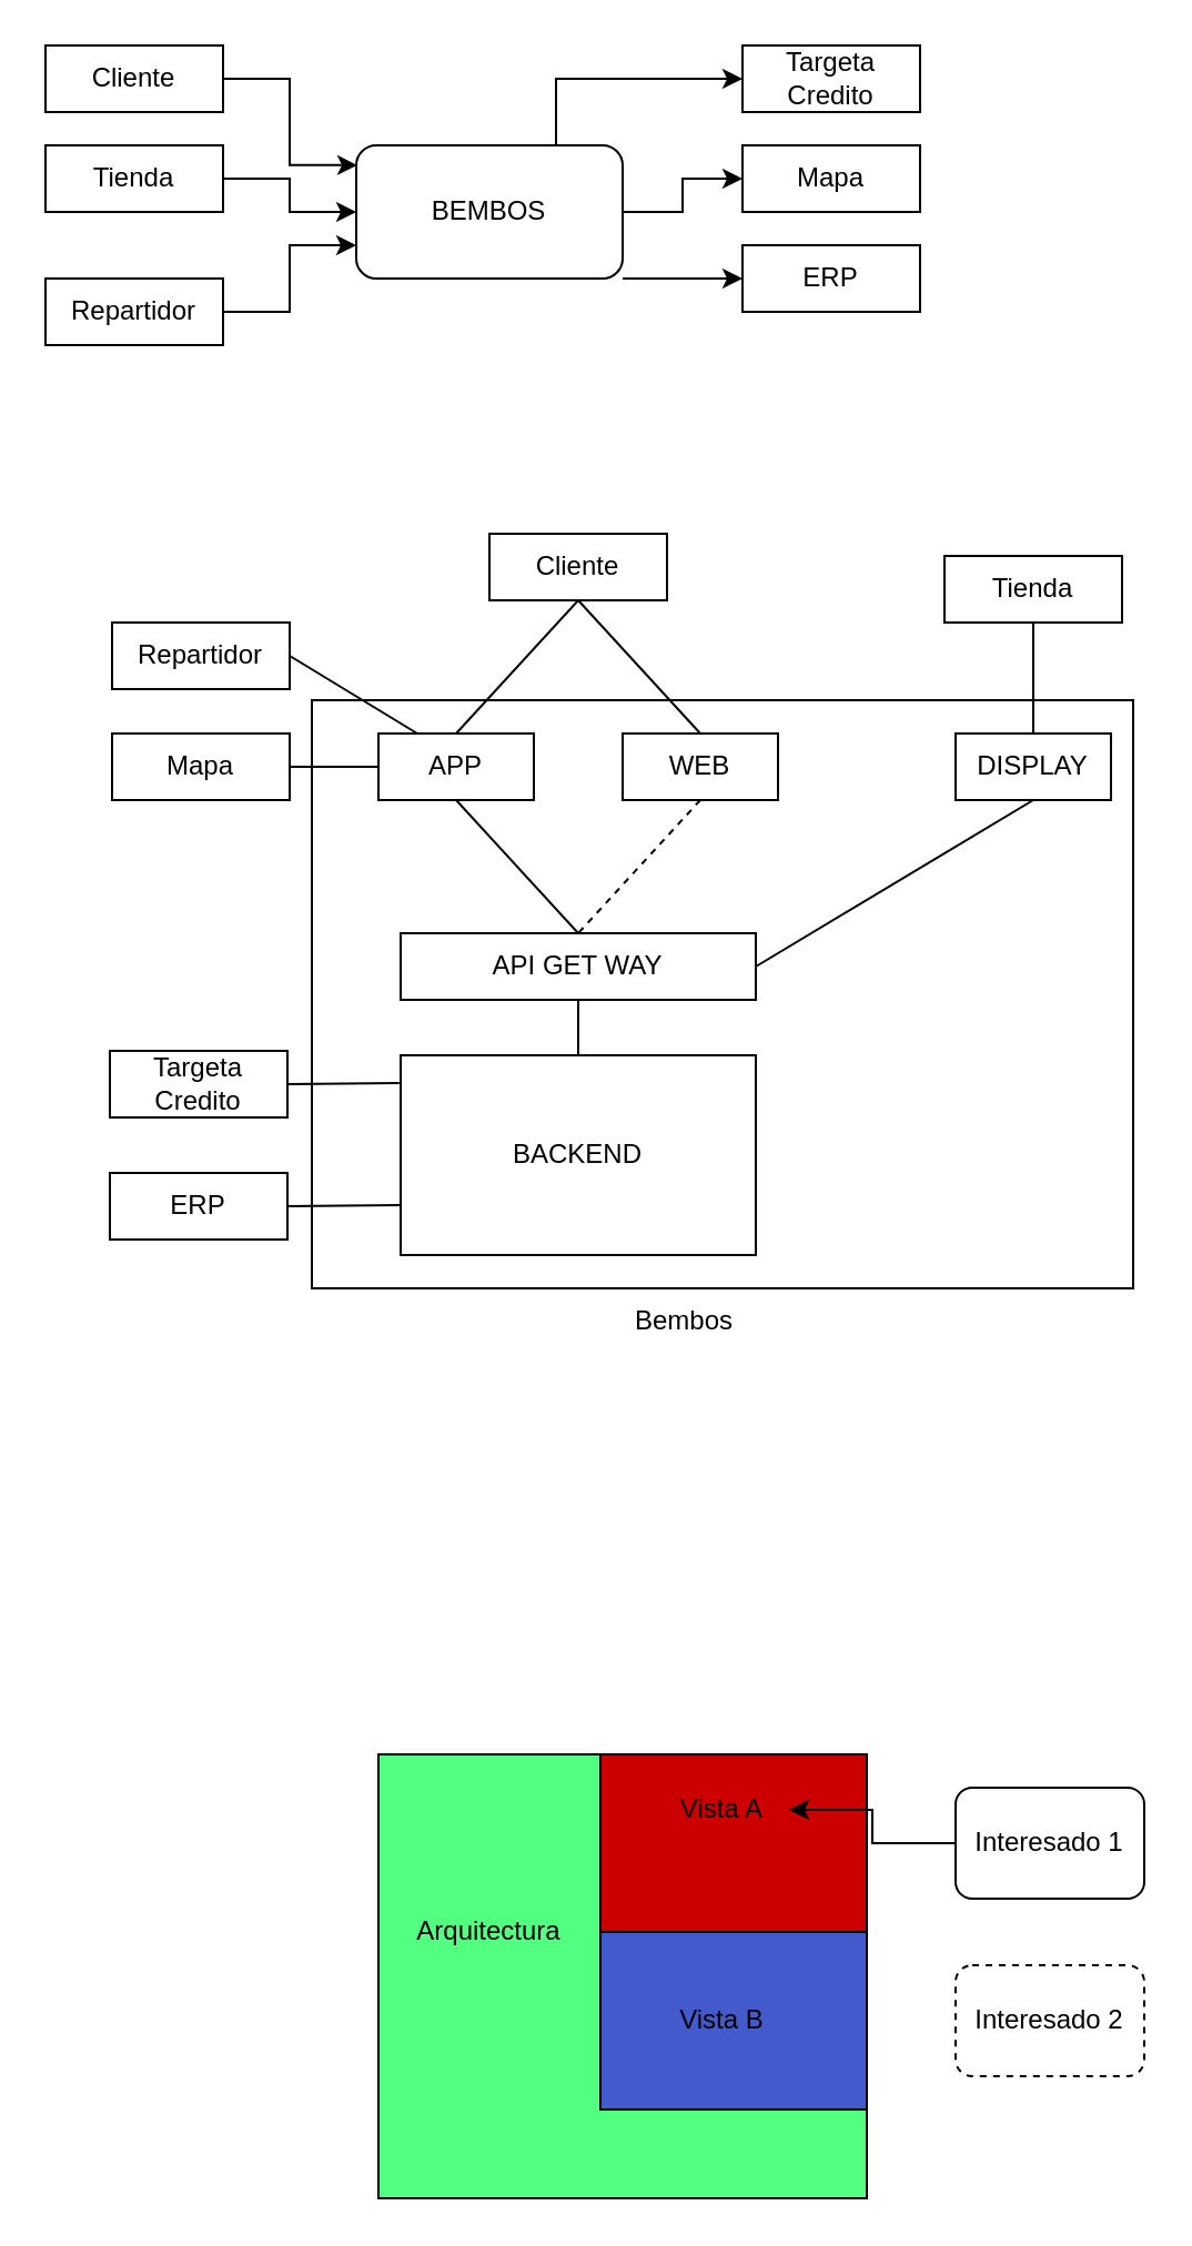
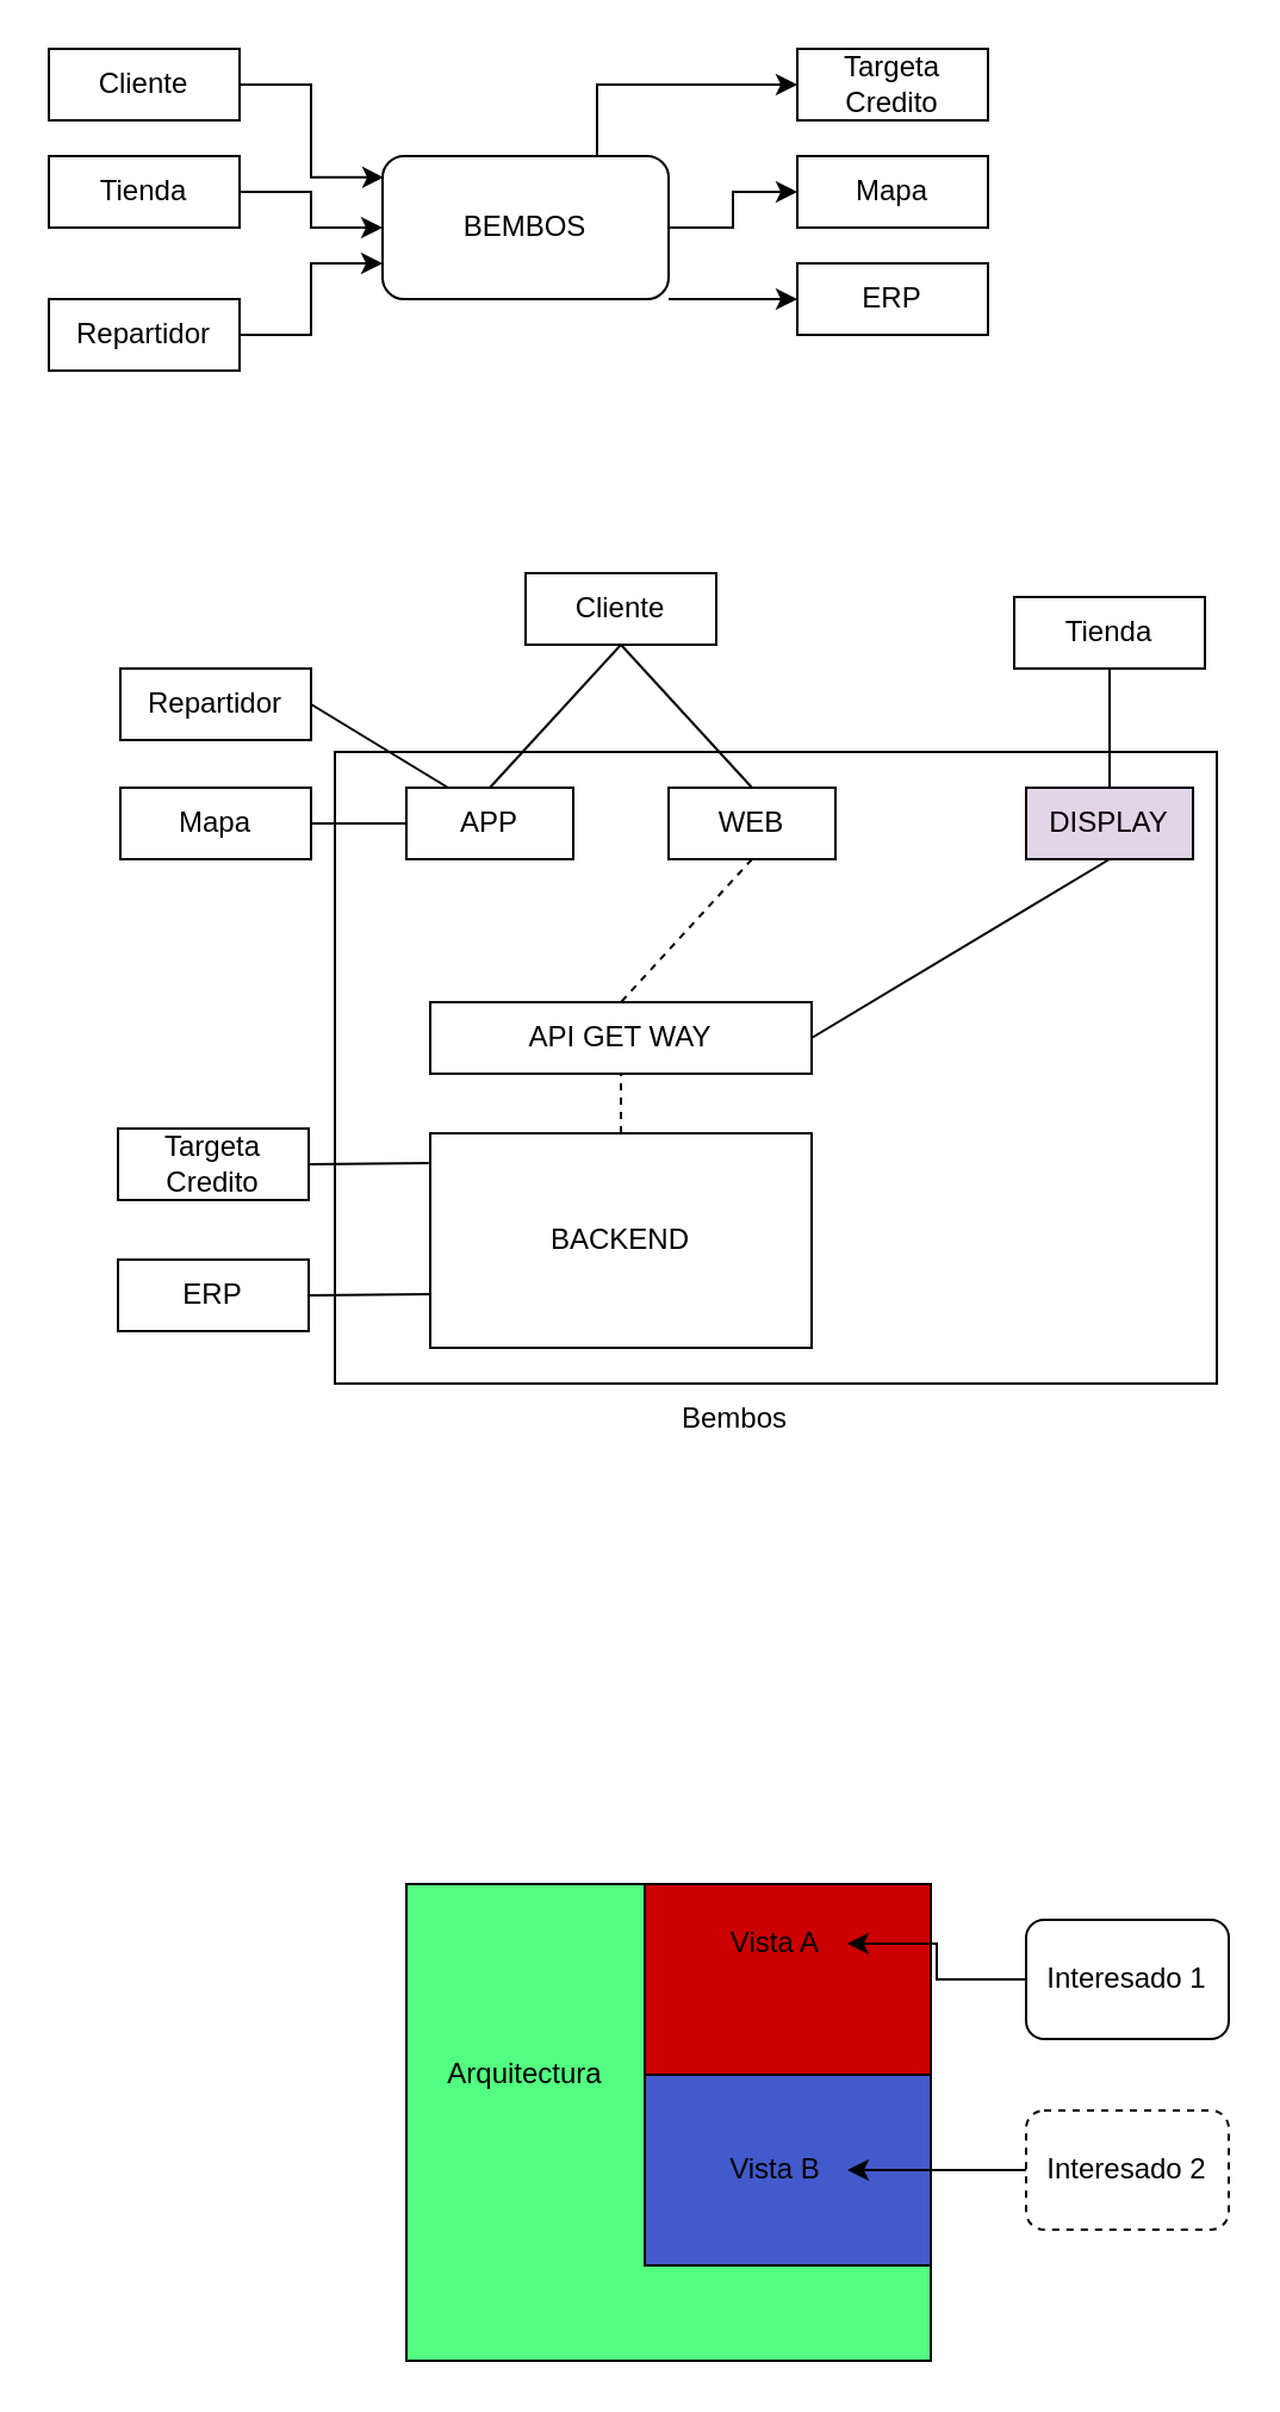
  <mxCell id="0" />
  <mxCell id="1" parent="0" />
  <mxCell id="2" value="Cliente" style="rounded=0;whiteSpace=wrap;html=1;" vertex="1" parent="1"><mxGeometry x="20" y="20" width="80" height="30" as="geometry" /></mxCell>
  <mxCell id="3" style="edgeStyle=orthogonalEdgeStyle;rounded=0;orthogonalLoop=1;jettySize=auto;html=1;exitX=0.75;exitY=0;exitDx=0;exitDy=0;entryX=0;entryY=0.5;entryDx=0;entryDy=0;" edge="1" parent="1" source="6" target="11"><mxGeometry relative="1" as="geometry" /></mxCell>
  <mxCell id="4" style="edgeStyle=orthogonalEdgeStyle;rounded=0;orthogonalLoop=1;jettySize=auto;html=1;entryX=0;entryY=0.5;entryDx=0;entryDy=0;" edge="1" parent="1" source="6" target="12"><mxGeometry relative="1" as="geometry" /></mxCell>
  <mxCell id="5" style="edgeStyle=orthogonalEdgeStyle;rounded=0;orthogonalLoop=1;jettySize=auto;html=1;entryX=0;entryY=0.5;entryDx=0;entryDy=0;" edge="1" parent="1" source="6" target="13"><mxGeometry relative="1" as="geometry"><Array as="points"><mxPoint x="290" y="125" /><mxPoint x="290" y="125" /></Array></mxGeometry></mxCell>
  <mxCell id="6" value="BEMBOS" style="rounded=1;whiteSpace=wrap;html=1;" vertex="1" parent="1"><mxGeometry x="160" y="65" width="120" height="60" as="geometry" /></mxCell>
  <mxCell id="7" style="edgeStyle=orthogonalEdgeStyle;rounded=0;orthogonalLoop=1;jettySize=auto;html=1;entryX=0;entryY=0.5;entryDx=0;entryDy=0;" edge="1" parent="1" source="8" target="6"><mxGeometry relative="1" as="geometry" /></mxCell>
  <mxCell id="8" value="Tienda" style="rounded=0;whiteSpace=wrap;html=1;" vertex="1" parent="1"><mxGeometry x="20" y="65" width="80" height="30" as="geometry" /></mxCell>
  <mxCell id="9" style="edgeStyle=orthogonalEdgeStyle;rounded=0;orthogonalLoop=1;jettySize=auto;html=1;entryX=0;entryY=0.75;entryDx=0;entryDy=0;" edge="1" parent="1" source="10" target="6"><mxGeometry relative="1" as="geometry" /></mxCell>
  <mxCell id="10" value="Repartidor" style="rounded=0;whiteSpace=wrap;html=1;" vertex="1" parent="1"><mxGeometry x="20" y="125" width="80" height="30" as="geometry" /></mxCell>
  <mxCell id="11" value="Targeta Credito" style="rounded=0;whiteSpace=wrap;html=1;" vertex="1" parent="1"><mxGeometry x="334" y="20" width="80" height="30" as="geometry" /></mxCell>
  <mxCell id="12" value="Mapa" style="rounded=0;whiteSpace=wrap;html=1;" vertex="1" parent="1"><mxGeometry x="334" y="65" width="80" height="30" as="geometry" /></mxCell>
  <mxCell id="13" value="ERP" style="rounded=0;whiteSpace=wrap;html=1;" vertex="1" parent="1"><mxGeometry x="334" y="110" width="80" height="30" as="geometry" /></mxCell>
  <mxCell id="14" style="edgeStyle=orthogonalEdgeStyle;rounded=0;orthogonalLoop=1;jettySize=auto;html=1;entryX=0.004;entryY=0.149;entryDx=0;entryDy=0;entryPerimeter=0;" edge="1" parent="1" source="2" target="6"><mxGeometry relative="1" as="geometry" /></mxCell>
  <mxCell id="15" value="" style="rounded=0;whiteSpace=wrap;html=1;" vertex="1" parent="1"><mxGeometry x="140" y="315" width="370" height="265" as="geometry" /></mxCell>
  <mxCell id="16" value="Bembos" style="text;strokeColor=none;fillColor=none;align=left;verticalAlign=middle;spacingLeft=4;spacingRight=4;overflow=hidden;points=[[0,0.5],[1,0.5]];portConstraint=eastwest;rotatable=0;whiteSpace=wrap;html=1;" vertex="1" parent="1"><mxGeometry x="280" y="580" width="80" height="30" as="geometry" /></mxCell>
  <mxCell id="17" value="APP" style="rounded=0;whiteSpace=wrap;html=1;" vertex="1" parent="1"><mxGeometry x="170" y="330" width="70" height="30" as="geometry" /></mxCell>
  <mxCell id="18" value="WEB" style="rounded=0;whiteSpace=wrap;html=1;" vertex="1" parent="1"><mxGeometry x="280" y="330" width="70" height="30" as="geometry" /></mxCell>
  <mxCell id="19" value="BACKEND" style="rounded=0;whiteSpace=wrap;html=1;" vertex="1" parent="1"><mxGeometry x="180" y="475" width="160" height="90" as="geometry" /></mxCell>
  <mxCell id="20" value="API GET WAY" style="rounded=0;whiteSpace=wrap;html=1;" vertex="1" parent="1"><mxGeometry x="180" y="420" width="160" height="30" as="geometry" /></mxCell>
- <mxCell id="21" value="DISPLAY" style="rounded=0;whiteSpace=wrap;html=1;" vertex="1" parent="1"><mxGeometry x="430" y="330" width="70" height="30" as="geometry" /></mxCell>
+ <mxCell id="21" value="DISPLAY" style="rounded=0;whiteSpace=wrap;html=1;fillColor=#e1d5e7;" vertex="1" parent="1"><mxGeometry x="430" y="330" width="70" height="30" as="geometry" /></mxCell>
  <mxCell id="22" value="Tienda" style="rounded=0;whiteSpace=wrap;html=1;" vertex="1" parent="1"><mxGeometry x="425" y="250" width="80" height="30" as="geometry" /></mxCell>
  <mxCell id="23" value="Cliente" style="rounded=0;whiteSpace=wrap;html=1;" vertex="1" parent="1"><mxGeometry x="220" y="240" width="80" height="30" as="geometry" /></mxCell>
  <mxCell id="24" value="Targeta Credito" style="rounded=0;whiteSpace=wrap;html=1;" vertex="1" parent="1"><mxGeometry x="49" y="473" width="80" height="30" as="geometry" /></mxCell>
  <mxCell id="25" value="Mapa" style="rounded=0;whiteSpace=wrap;html=1;" vertex="1" parent="1"><mxGeometry x="50" y="330" width="80" height="30" as="geometry" /></mxCell>
  <mxCell id="26" value="ERP" style="rounded=0;whiteSpace=wrap;html=1;" vertex="1" parent="1"><mxGeometry x="49" y="528" width="80" height="30" as="geometry" /></mxCell>
  <mxCell id="27" value="Repartidor" style="rounded=0;whiteSpace=wrap;html=1;" vertex="1" parent="1"><mxGeometry x="50" y="280" width="80" height="30" as="geometry" /></mxCell>
  <mxCell id="28" value="" style="endArrow=none;html=1;rounded=0;exitX=0.5;exitY=1;exitDx=0;exitDy=0;entryX=0.5;entryY=0;entryDx=0;entryDy=0;" edge="1" parent="1" source="23" target="18"><mxGeometry width="50" height="50" relative="1" as="geometry"><mxPoint x="340" y="290" as="sourcePoint" /><mxPoint x="390" y="240" as="targetPoint" /></mxGeometry></mxCell>
  <mxCell id="29" value="" style="endArrow=none;html=1;rounded=0;exitX=0.5;exitY=1;exitDx=0;exitDy=0;entryX=0.5;entryY=0;entryDx=0;entryDy=0;" edge="1" parent="1" source="23" target="17"><mxGeometry width="50" height="50" relative="1" as="geometry"><mxPoint x="270" y="280" as="sourcePoint" /><mxPoint x="325" y="340" as="targetPoint" /></mxGeometry></mxCell>
  <mxCell id="30" value="" style="endArrow=none;html=1;rounded=0;exitX=1;exitY=0.5;exitDx=0;exitDy=0;entryX=0.25;entryY=0;entryDx=0;entryDy=0;" edge="1" parent="1" source="27" target="17"><mxGeometry width="50" height="50" relative="1" as="geometry"><mxPoint x="280" y="290" as="sourcePoint" /><mxPoint x="335" y="350" as="targetPoint" /></mxGeometry></mxCell>
  <mxCell id="31" value="" style="endArrow=none;html=1;rounded=0;exitX=1;exitY=0.5;exitDx=0;exitDy=0;entryX=0;entryY=0.5;entryDx=0;entryDy=0;" edge="1" parent="1" source="25" target="17"><mxGeometry width="50" height="50" relative="1" as="geometry"><mxPoint x="290" y="300" as="sourcePoint" /><mxPoint x="170" y="345" as="targetPoint" /></mxGeometry></mxCell>
  <mxCell id="32" value="" style="endArrow=none;html=1;rounded=0;exitX=0.5;exitY=1;exitDx=0;exitDy=0;entryX=0.5;entryY=0;entryDx=0;entryDy=0;" edge="1" parent="1" target="21"><mxGeometry width="50" height="50" relative="1" as="geometry"><mxPoint x="465" y="280" as="sourcePoint" /><mxPoint x="520" y="340" as="targetPoint" /></mxGeometry></mxCell>
  <mxCell id="33" value="" style="endArrow=none;html=1;rounded=0;exitX=1;exitY=0.5;exitDx=0;exitDy=0;entryX=0.5;entryY=1;entryDx=0;entryDy=0;" edge="1" parent="1" source="20" target="21"><mxGeometry width="50" height="50" relative="1" as="geometry"><mxPoint x="280" y="290" as="sourcePoint" /><mxPoint x="335" y="350" as="targetPoint" /></mxGeometry></mxCell>
  <mxCell id="34" value="" style="endArrow=none;html=1;rounded=0;exitX=0.5;exitY=1;exitDx=0;exitDy=0;entryX=0.5;entryY=0;entryDx=0;entryDy=0;dashed=1;" edge="1" parent="1" source="18" target="20"><mxGeometry width="50" height="50" relative="1" as="geometry"><mxPoint x="290" y="300" as="sourcePoint" /><mxPoint x="345" y="360" as="targetPoint" /></mxGeometry></mxCell>
- <mxCell id="35" value="" style="endArrow=none;html=1;rounded=0;exitX=0.5;exitY=1;exitDx=0;exitDy=0;entryX=0.5;entryY=0;entryDx=0;entryDy=0;" edge="1" parent="1" source="17" target="20"><mxGeometry width="50" height="50" relative="1" as="geometry"><mxPoint x="325" y="370" as="sourcePoint" /><mxPoint x="270" y="430" as="targetPoint" /></mxGeometry></mxCell>
- <mxCell id="36" value="" style="endArrow=none;html=1;rounded=0;exitX=0.5;exitY=0;exitDx=0;exitDy=0;entryX=0.5;entryY=1;entryDx=0;entryDy=0;" edge="1" parent="1" source="19" target="20"><mxGeometry width="50" height="50" relative="1" as="geometry"><mxPoint x="335" y="380" as="sourcePoint" /><mxPoint x="280" y="440" as="targetPoint" /></mxGeometry></mxCell>
+ <mxCell id="36" value="" style="endArrow=none;html=1;rounded=0;exitX=0.5;exitY=0;exitDx=0;exitDy=0;entryX=0.5;entryY=1;entryDx=0;entryDy=0;dashed=1;" edge="1" parent="1" source="19" target="20"><mxGeometry width="50" height="50" relative="1" as="geometry"><mxPoint x="335" y="380" as="sourcePoint" /><mxPoint x="280" y="440" as="targetPoint" /></mxGeometry></mxCell>
  <mxCell id="37" value="" style="endArrow=none;html=1;rounded=0;exitX=1;exitY=0.5;exitDx=0;exitDy=0;entryX=-0.004;entryY=0.139;entryDx=0;entryDy=0;entryPerimeter=0;" edge="1" parent="1" source="24" target="19"><mxGeometry width="50" height="50" relative="1" as="geometry"><mxPoint x="345" y="390" as="sourcePoint" /><mxPoint x="180" y="498" as="targetPoint" /></mxGeometry></mxCell>
  <mxCell id="38" value="" style="endArrow=none;html=1;rounded=0;exitX=1;exitY=0.5;exitDx=0;exitDy=0;entryX=0;entryY=0.75;entryDx=0;entryDy=0;" edge="1" parent="1" source="26" target="19"><mxGeometry width="50" height="50" relative="1" as="geometry"><mxPoint x="140" y="515" as="sourcePoint" /><mxPoint x="190" y="516" as="targetPoint" /></mxGeometry></mxCell>
  <mxCell id="39" value="" style="rounded=0;whiteSpace=wrap;html=1;fillColor=#52FF80;" vertex="1" parent="1"><mxGeometry x="170" y="790" width="220" height="200" as="geometry" /></mxCell>
  <mxCell id="40" value="" style="rounded=0;whiteSpace=wrap;html=1;fillColor=#CC0000;" vertex="1" parent="1"><mxGeometry x="270" y="790" width="120" height="80" as="geometry" /></mxCell>
  <mxCell id="41" value="" style="rounded=0;whiteSpace=wrap;html=1;fillColor=#435ACC;" vertex="1" parent="1"><mxGeometry x="270" y="870" width="120" height="80" as="geometry" /></mxCell>
  <mxCell id="42" value="Vista A" style="text;html=1;align=center;verticalAlign=middle;whiteSpace=wrap;rounded=0;" vertex="1" parent="1"><mxGeometry x="295" y="800" width="60" height="30" as="geometry" /></mxCell>
  <mxCell id="43" value="Vista B" style="text;html=1;align=center;verticalAlign=middle;whiteSpace=wrap;rounded=0;" vertex="1" parent="1"><mxGeometry x="295" y="895" width="60" height="30" as="geometry" /></mxCell>
  <mxCell id="44" style="edgeStyle=orthogonalEdgeStyle;rounded=0;orthogonalLoop=1;jettySize=auto;html=1;entryX=1;entryY=0.5;entryDx=0;entryDy=0;" edge="1" parent="1" source="45" target="42"><mxGeometry relative="1" as="geometry" /></mxCell>
  <mxCell id="45" value="Interesado 1" style="rounded=1;whiteSpace=wrap;html=1;" vertex="1" parent="1"><mxGeometry x="430" y="805" width="85" height="50" as="geometry" /></mxCell>
+ <mxCell id="46" style="edgeStyle=orthogonalEdgeStyle;rounded=0;orthogonalLoop=1;jettySize=auto;html=1;entryX=1;entryY=0.5;entryDx=0;entryDy=0;" edge="1" parent="1" source="47" target="43"><mxGeometry relative="1" as="geometry" /></mxCell>
  <mxCell id="47" value="Interesado 2" style="rounded=1;whiteSpace=wrap;html=1;dashed=1;" vertex="1" parent="1"><mxGeometry x="430" y="885" width="85" height="50" as="geometry" /></mxCell>
  <mxCell id="48" value="Arquitectura" style="text;html=1;align=center;verticalAlign=middle;whiteSpace=wrap;rounded=0;" vertex="1" parent="1"><mxGeometry x="190" y="855" width="60" height="30" as="geometry" /></mxCell>
